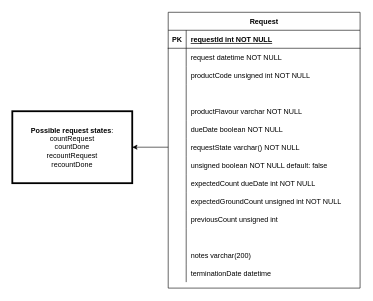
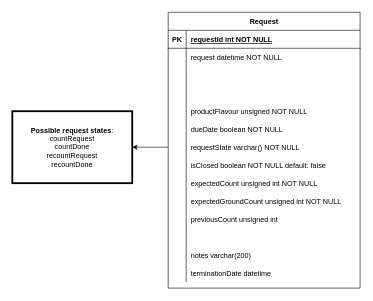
  <mxCell id="0" />
  <mxCell id="1" parent="0" />
  <mxCell id="2" value="Request" style="shape=table;startSize=30;container=1;collapsible=1;childLayout=tableLayout;fixedRows=1;rowLines=0;fontStyle=1;align=center;resizeLast=1;" parent="1" vertex="1"><mxGeometry x="280" y="20" width="320" height="460" as="geometry" /></mxCell>
  <mxCell id="3" value="" style="shape=partialRectangle;collapsible=0;dropTarget=0;pointerEvents=0;fillColor=none;points=[[0,0.5],[1,0.5]];portConstraint=eastwest;top=0;left=0;right=0;bottom=1;" parent="2" vertex="1"><mxGeometry y="30" width="320" height="30" as="geometry" /></mxCell>
  <mxCell id="4" value="PK" style="shape=partialRectangle;overflow=hidden;connectable=0;fillColor=none;top=0;left=0;bottom=0;right=0;fontStyle=1;" parent="3" vertex="1"><mxGeometry width="30" height="30" as="geometry" /></mxCell>
  <mxCell id="5" value="requestId int NOT NULL " style="shape=partialRectangle;overflow=hidden;connectable=0;fillColor=none;top=0;left=0;bottom=0;right=0;align=left;spacingLeft=6;fontStyle=5;" parent="3" vertex="1"><mxGeometry x="30" width="290" height="30" as="geometry" /></mxCell>
  <mxCell id="6" value="" style="shape=partialRectangle;collapsible=0;dropTarget=0;pointerEvents=0;fillColor=none;points=[[0,0.5],[1,0.5]];portConstraint=eastwest;top=0;left=0;right=0;bottom=0;" parent="2" vertex="1"><mxGeometry y="60" width="320" height="30" as="geometry" /></mxCell>
  <mxCell id="7" value="" style="shape=partialRectangle;overflow=hidden;connectable=0;fillColor=none;top=0;left=0;bottom=0;right=0;" parent="6" vertex="1"><mxGeometry width="30" height="30" as="geometry" /></mxCell>
  <mxCell id="8" value="request datetime NOT NULL" style="shape=partialRectangle;overflow=hidden;connectable=0;fillColor=none;top=0;left=0;bottom=0;right=0;align=left;spacingLeft=6;" parent="6" vertex="1"><mxGeometry x="30" width="290" height="30" as="geometry" /></mxCell>
  <mxCell id="9" value="" style="shape=partialRectangle;collapsible=0;dropTarget=0;pointerEvents=0;fillColor=none;points=[[0,0.5],[1,0.5]];portConstraint=eastwest;top=0;left=0;right=0;bottom=0;" parent="2" vertex="1"><mxGeometry y="90" width="320" height="30" as="geometry" /></mxCell>
  <mxCell id="10" value="" style="shape=partialRectangle;overflow=hidden;connectable=0;fillColor=none;top=0;left=0;bottom=0;right=0;" parent="9" vertex="1"><mxGeometry width="30" height="30" as="geometry" /></mxCell>
- <mxCell id="11" value="productCode unsigned int NOT NULL" style="shape=partialRectangle;overflow=hidden;connectable=0;fillColor=none;top=0;left=0;bottom=0;right=0;align=left;spacingLeft=6;" parent="9" vertex="1"><mxGeometry x="30" width="290" height="30" as="geometry" /></mxCell>
  <mxCell id="12" value="" style="shape=partialRectangle;collapsible=0;dropTarget=0;pointerEvents=0;fillColor=none;points=[[0,0.5],[1,0.5]];portConstraint=eastwest;top=0;left=0;right=0;bottom=0;" parent="2" vertex="1"><mxGeometry y="120" width="320" height="30" as="geometry" /></mxCell>
  <mxCell id="13" value="" style="shape=partialRectangle;overflow=hidden;connectable=0;fillColor=none;top=0;left=0;bottom=0;right=0;" parent="12" vertex="1"><mxGeometry width="30" height="30" as="geometry" /></mxCell>
  <mxCell id="14" value="" style="shape=partialRectangle;collapsible=0;dropTarget=0;pointerEvents=0;fillColor=none;points=[[0,0.5],[1,0.5]];portConstraint=eastwest;top=0;left=0;right=0;bottom=0;" parent="2" vertex="1"><mxGeometry y="150" width="320" height="30" as="geometry" /></mxCell>
  <mxCell id="15" value="" style="shape=partialRectangle;overflow=hidden;connectable=0;fillColor=none;top=0;left=0;bottom=0;right=0;" parent="14" vertex="1"><mxGeometry width="30" height="30" as="geometry" /></mxCell>
- <mxCell id="16" value="productFlavour varchar NOT NULL" style="shape=partialRectangle;overflow=hidden;connectable=0;fillColor=none;top=0;left=0;bottom=0;right=0;align=left;spacingLeft=6;" parent="14" vertex="1"><mxGeometry x="30" width="290" height="30" as="geometry" /></mxCell>
+ <mxCell id="16" value="productFlavour unsigned NOT NULL" style="shape=partialRectangle;overflow=hidden;connectable=0;fillColor=none;top=0;left=0;bottom=0;right=0;align=left;spacingLeft=6;" parent="14" vertex="1"><mxGeometry x="30" width="290" height="30" as="geometry" /></mxCell>
  <mxCell id="17" value="" style="shape=partialRectangle;collapsible=0;dropTarget=0;pointerEvents=0;fillColor=none;points=[[0,0.5],[1,0.5]];portConstraint=eastwest;top=0;left=0;right=0;bottom=0;" parent="2" vertex="1"><mxGeometry y="180" width="320" height="30" as="geometry" /></mxCell>
  <mxCell id="18" value="" style="shape=partialRectangle;overflow=hidden;connectable=0;fillColor=none;top=0;left=0;bottom=0;right=0;" parent="17" vertex="1"><mxGeometry width="30" height="30" as="geometry" /></mxCell>
  <mxCell id="19" value="dueDate boolean NOT NULL" style="shape=partialRectangle;overflow=hidden;connectable=0;fillColor=none;top=0;left=0;bottom=0;right=0;align=left;spacingLeft=6;" parent="17" vertex="1"><mxGeometry x="30" width="290" height="30" as="geometry" /></mxCell>
  <mxCell id="20" value="" style="shape=partialRectangle;collapsible=0;dropTarget=0;pointerEvents=0;fillColor=none;points=[[0,0.5],[1,0.5]];portConstraint=eastwest;top=0;left=0;right=0;bottom=0;" parent="2" vertex="1"><mxGeometry y="210" width="320" height="30" as="geometry" /></mxCell>
  <mxCell id="21" value="" style="shape=partialRectangle;overflow=hidden;connectable=0;fillColor=none;top=0;left=0;bottom=0;right=0;" parent="20" vertex="1"><mxGeometry width="30" height="30" as="geometry" /></mxCell>
  <mxCell id="22" value="requestState varchar() NOT NULL" style="shape=partialRectangle;overflow=hidden;connectable=0;fillColor=none;top=0;left=0;bottom=0;right=0;align=left;spacingLeft=6;" parent="20" vertex="1"><mxGeometry x="30" width="290" height="30" as="geometry" /></mxCell>
  <mxCell id="23" value="" style="shape=partialRectangle;collapsible=0;dropTarget=0;pointerEvents=0;fillColor=none;points=[[0,0.5],[1,0.5]];portConstraint=eastwest;top=0;left=0;right=0;bottom=0;" parent="2" vertex="1"><mxGeometry y="240" width="320" height="30" as="geometry" /></mxCell>
  <mxCell id="24" value="" style="shape=partialRectangle;overflow=hidden;connectable=0;fillColor=none;top=0;left=0;bottom=0;right=0;" parent="23" vertex="1"><mxGeometry width="30" height="30" as="geometry" /></mxCell>
- <mxCell id="25" value="unsigned boolean NOT NULL default: false" style="shape=partialRectangle;overflow=hidden;connectable=0;fillColor=none;top=0;left=0;bottom=0;right=0;align=left;spacingLeft=6;" parent="23" vertex="1"><mxGeometry x="30" width="290" height="30" as="geometry" /></mxCell>
+ <mxCell id="25" value="isClosed boolean NOT NULL default: false" style="shape=partialRectangle;overflow=hidden;connectable=0;fillColor=none;top=0;left=0;bottom=0;right=0;align=left;spacingLeft=6;" parent="23" vertex="1"><mxGeometry x="30" width="290" height="30" as="geometry" /></mxCell>
  <mxCell id="26" value="" style="shape=partialRectangle;collapsible=0;dropTarget=0;pointerEvents=0;fillColor=none;points=[[0,0.5],[1,0.5]];portConstraint=eastwest;top=0;left=0;right=0;bottom=0;" parent="2" vertex="1"><mxGeometry y="270" width="320" height="30" as="geometry" /></mxCell>
  <mxCell id="27" value="" style="shape=partialRectangle;overflow=hidden;connectable=0;fillColor=none;top=0;left=0;bottom=0;right=0;" parent="26" vertex="1"><mxGeometry width="30" height="30" as="geometry" /></mxCell>
- <mxCell id="28" value="expectedCount dueDate int NOT NULL" style="shape=partialRectangle;overflow=hidden;connectable=0;fillColor=none;top=0;left=0;bottom=0;right=0;align=left;spacingLeft=6;" parent="26" vertex="1"><mxGeometry x="30" width="290" height="30" as="geometry" /></mxCell>
+ <mxCell id="28" value="expectedCount unsigned int NOT NULL" style="shape=partialRectangle;overflow=hidden;connectable=0;fillColor=none;top=0;left=0;bottom=0;right=0;align=left;spacingLeft=6;" parent="26" vertex="1"><mxGeometry x="30" width="290" height="30" as="geometry" /></mxCell>
  <mxCell id="29" value="" style="shape=partialRectangle;collapsible=0;dropTarget=0;pointerEvents=0;fillColor=none;points=[[0,0.5],[1,0.5]];portConstraint=eastwest;top=0;left=0;right=0;bottom=0;" parent="2" vertex="1"><mxGeometry y="300" width="320" height="30" as="geometry" /></mxCell>
  <mxCell id="30" value="" style="shape=partialRectangle;overflow=hidden;connectable=0;fillColor=none;top=0;left=0;bottom=0;right=0;" parent="29" vertex="1"><mxGeometry width="30" height="30" as="geometry" /></mxCell>
  <mxCell id="31" value="expectedGroundCount unsigned int NOT NULL" style="shape=partialRectangle;overflow=hidden;connectable=0;fillColor=none;top=0;left=0;bottom=0;right=0;align=left;spacingLeft=6;" parent="29" vertex="1"><mxGeometry x="30" width="290" height="30" as="geometry" /></mxCell>
  <mxCell id="32" value="" style="shape=partialRectangle;collapsible=0;dropTarget=0;pointerEvents=0;fillColor=none;points=[[0,0.5],[1,0.5]];portConstraint=eastwest;top=0;left=0;right=0;bottom=0;" parent="2" vertex="1"><mxGeometry y="330" width="320" height="30" as="geometry" /></mxCell>
  <mxCell id="33" value="" style="shape=partialRectangle;overflow=hidden;connectable=0;fillColor=none;top=0;left=0;bottom=0;right=0;" parent="32" vertex="1"><mxGeometry width="30" height="30" as="geometry" /></mxCell>
  <mxCell id="34" value="previousCount unsigned int" style="shape=partialRectangle;overflow=hidden;connectable=0;fillColor=none;top=0;left=0;bottom=0;right=0;align=left;spacingLeft=6;" parent="32" vertex="1"><mxGeometry x="30" width="290" height="30" as="geometry" /></mxCell>
  <mxCell id="35" value="" style="shape=partialRectangle;collapsible=0;dropTarget=0;pointerEvents=0;fillColor=none;points=[[0,0.5],[1,0.5]];portConstraint=eastwest;top=0;left=0;right=0;bottom=0;" parent="2" vertex="1"><mxGeometry y="360" width="320" height="30" as="geometry" /></mxCell>
  <mxCell id="36" value="" style="shape=partialRectangle;overflow=hidden;connectable=0;fillColor=none;top=0;left=0;bottom=0;right=0;" parent="35" vertex="1"><mxGeometry width="30" height="30" as="geometry" /></mxCell>
  <mxCell id="37" value="" style="shape=partialRectangle;collapsible=0;dropTarget=0;pointerEvents=0;fillColor=none;points=[[0,0.5],[1,0.5]];portConstraint=eastwest;top=0;left=0;right=0;bottom=0;" parent="2" vertex="1"><mxGeometry y="390" width="320" height="30" as="geometry" /></mxCell>
  <mxCell id="38" value="" style="shape=partialRectangle;overflow=hidden;connectable=0;fillColor=none;top=0;left=0;bottom=0;right=0;" parent="37" vertex="1"><mxGeometry width="30" height="30" as="geometry" /></mxCell>
  <mxCell id="39" value="notes varchar(200)" style="shape=partialRectangle;overflow=hidden;connectable=0;fillColor=none;top=0;left=0;bottom=0;right=0;align=left;spacingLeft=6;" parent="37" vertex="1"><mxGeometry x="30" width="290" height="30" as="geometry" /></mxCell>
  <mxCell id="40" value="" style="shape=partialRectangle;collapsible=0;dropTarget=0;pointerEvents=0;fillColor=none;points=[[0,0.5],[1,0.5]];portConstraint=eastwest;top=0;left=0;right=0;bottom=0;" parent="2" vertex="1"><mxGeometry y="420" width="320" height="30" as="geometry" /></mxCell>
  <mxCell id="41" value="" style="shape=partialRectangle;overflow=hidden;connectable=0;fillColor=none;top=0;left=0;bottom=0;right=0;" parent="40" vertex="1"><mxGeometry width="30" height="30" as="geometry" /></mxCell>
  <mxCell id="42" value="terminationDate datetime" style="shape=partialRectangle;overflow=hidden;connectable=0;fillColor=none;top=0;left=0;bottom=0;right=0;align=left;spacingLeft=6;" parent="40" vertex="1"><mxGeometry x="30" width="290" height="30" as="geometry" /></mxCell>
  <mxCell id="43" value="&lt;b&gt;Possible request states&lt;/b&gt;:&lt;br&gt;countRequest&lt;br&gt;countDone&lt;br&gt;recountRequest&lt;br&gt;recountDone" style="text;html=1;fillColor=none;align=center;verticalAlign=middle;whiteSpace=wrap;rounded=0;strokeWidth=3;strokeColor=#000000;" parent="1" vertex="1"><mxGeometry x="20" y="185" width="200" height="120" as="geometry" /></mxCell>
  <mxCell id="44" style="edgeStyle=orthogonalEdgeStyle;rounded=0;orthogonalLoop=1;jettySize=auto;html=1;entryX=1;entryY=0.5;entryDx=0;entryDy=0;" parent="1" source="20" target="43" edge="1"><mxGeometry relative="1" as="geometry" /></mxCell>
